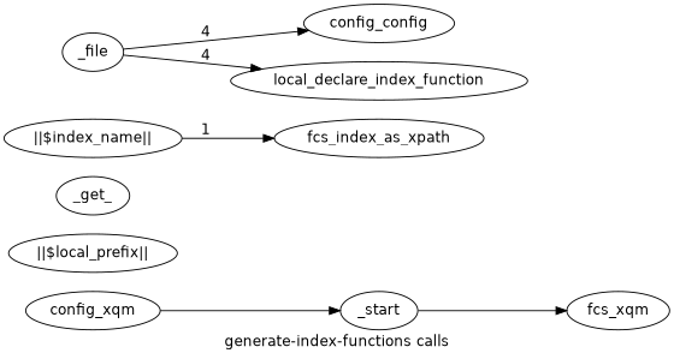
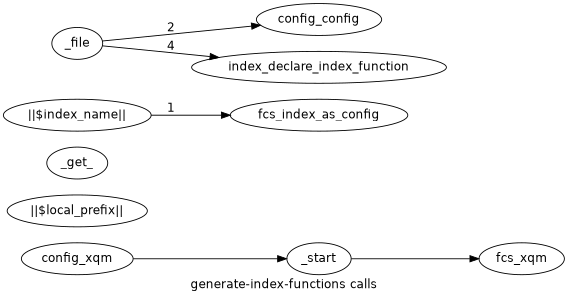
  digraph {
    fontname="DejaVu Sans"
    label="generate-index-functions calls"
    rankdir=LR
    node [fontname="DejaVu Sans"]
    edge [fontname="DejaVu Sans"]
    _start
    fcs_xqm
    config_xqm
    "||$local_prefix||"
    _get_
    "||$index_name||"
-   fcs_index_as_xpath
+   fcs_index_as_xpath [label=fcs_index_as_config]
    _file
    config_config
-   local_declare_index_function
+   local_declare_index_function [label=index_declare_index_function]
    _start -> fcs_xqm
    config_xqm -> _start
    "||$index_name||" -> fcs_index_as_xpath [label=1]
-   _file -> config_config [label=4]
+   _file -> config_config [label=2]
    _file -> local_declare_index_function [label=4]
  }
